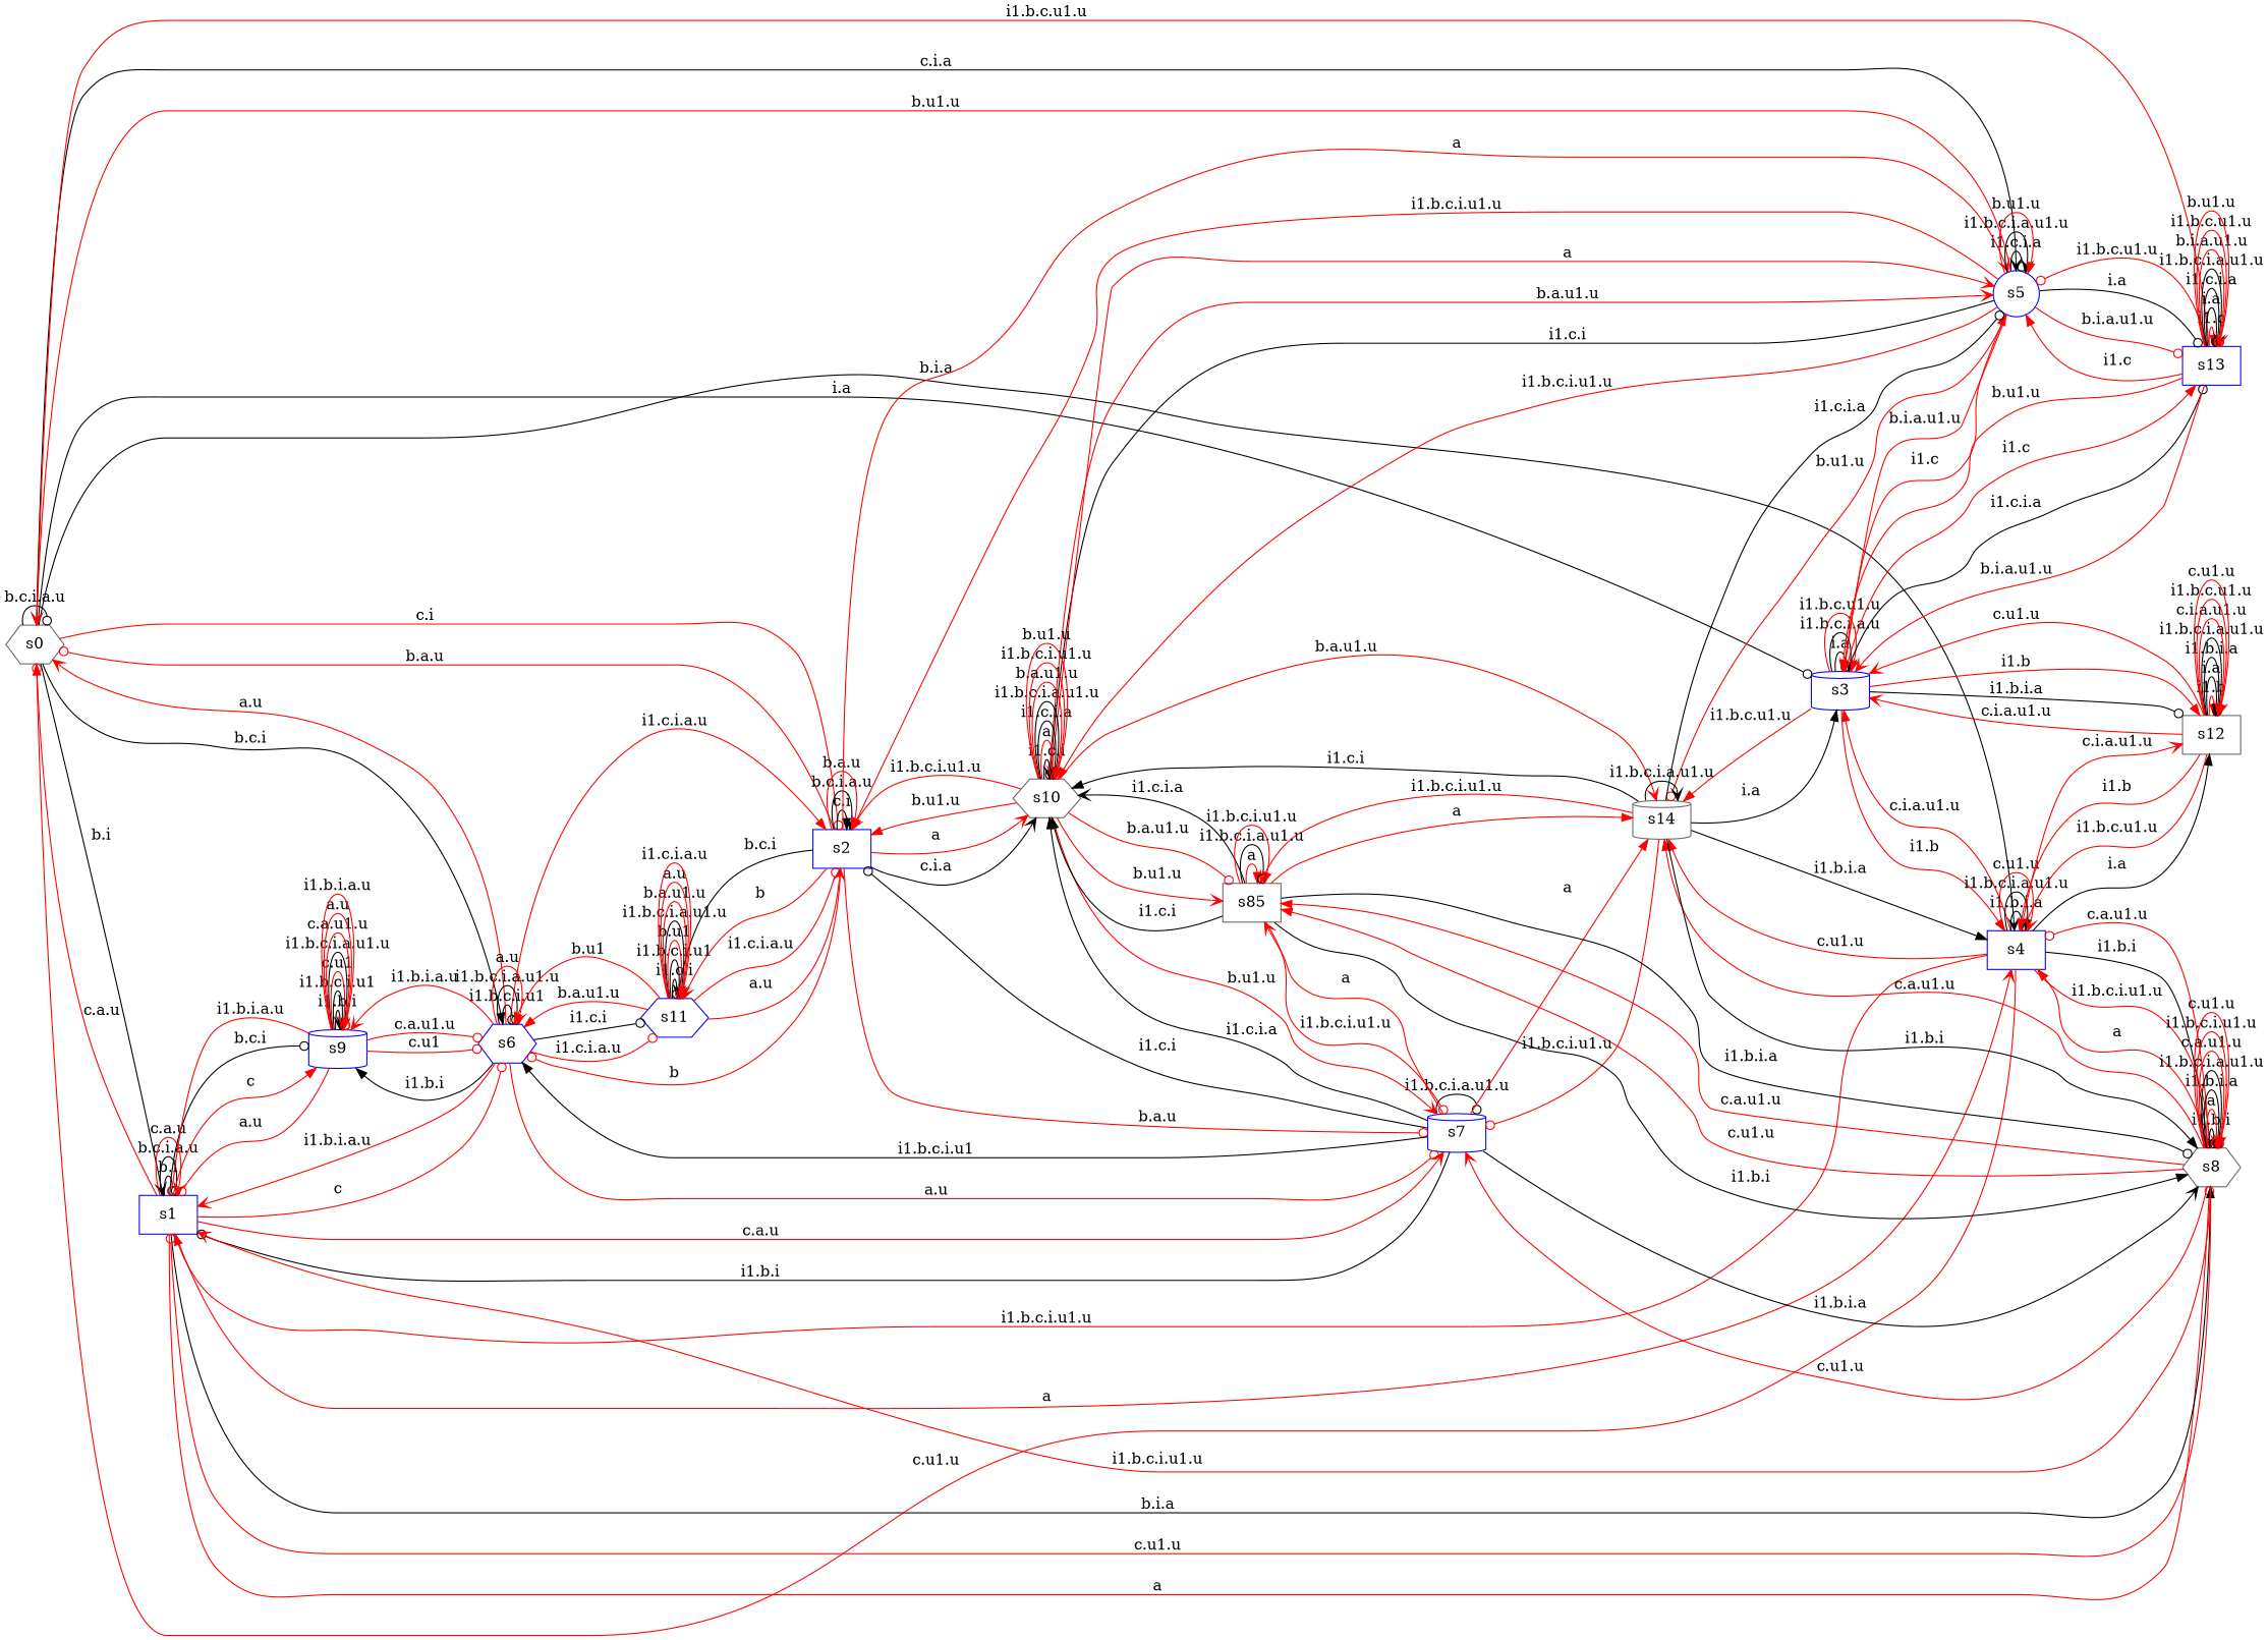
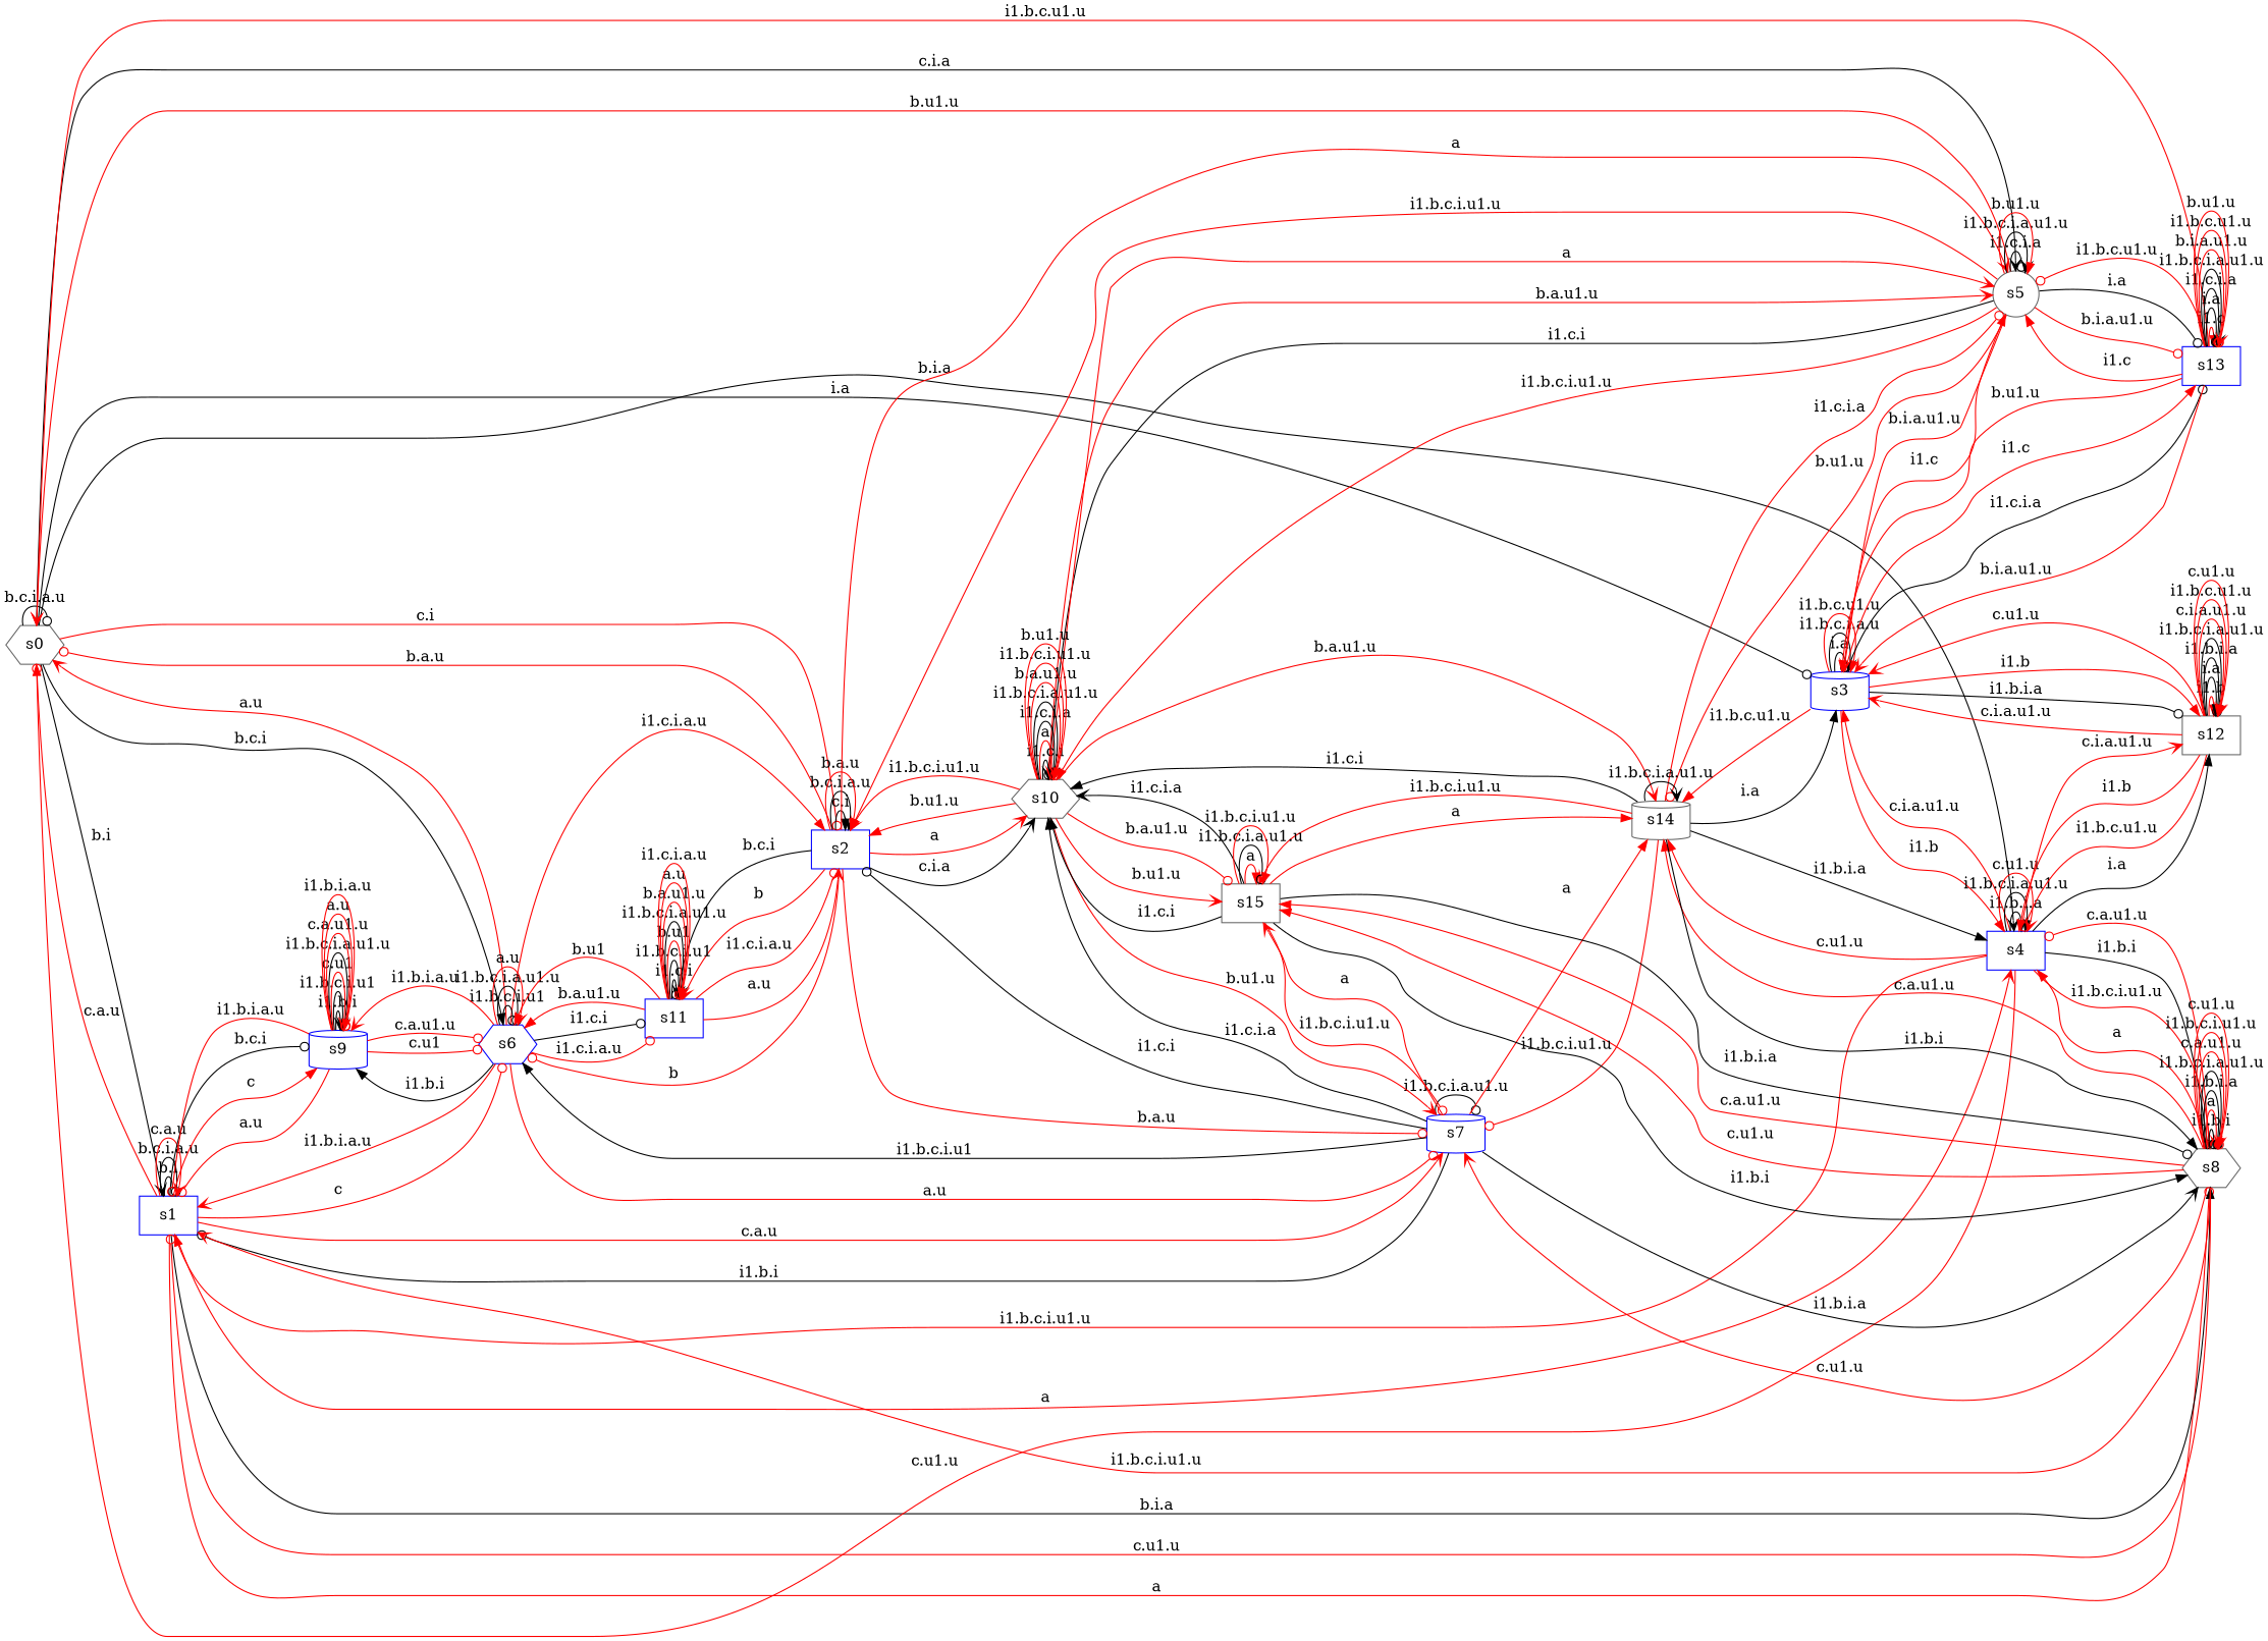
  digraph {
    rankdir=LR
    node [color=blue shape=box]
    edge [arrowhead=odot color=red]
    s0 [color=gray40 shape=hexagon]
    s1
    s2
    s3 [shape=cylinder]
    s4
-   s5 [shape=circle]
+   s5 [color=gray40 shape=circle]
    s6 [shape=hexagon]
    s7 [shape=cylinder]
    s8 [color=gray40 shape=hexagon]
    s9 [shape=cylinder]
    s10 [color=gray40 shape=hexagon]
-   s11 [shape=hexagon]
+   s11
    s12 [color=gray40]
    s13
    s14 [color=gray40 shape=cylinder]
-   s15 [color=gray40 label=s85]
+   s15 [color=gray40]
    s0 -> s0 [label="b.c.i.a.u" color=""]
    s0 -> s1 [arrowhead=vee label="b.i" color=""]
    s0 -> s2 [label="c.i"]
    s0 -> s3 [label="i.a" color=""]
    s0 -> s4 [arrowhead=vee label="b.i.a" color=""]
    s0 -> s5 [arrowhead=vee label="c.i.a" color=""]
    s0 -> s6 [arrowhead=normal label="b.c.i" color=""]
    s1 -> s0 [label="c.a.u"]
    s1 -> s1 [label="b.i" color=""]
    s1 -> s1 [label="b.c.i.a.u" color=""]
    s1 -> s1 [arrowhead=vee label="c.a.u"]
    s1 -> s4 [arrowhead=vee label=a]
    s1 -> s6 [label=c]
    s1 -> s7 [arrowhead=vee label="c.a.u"]
    s1 -> s8 [label=a]
    s1 -> s8 [arrowhead=normal label="b.i.a" color=""]
    s1 -> s9 [label="b.c.i" color=""]
    s1 -> s9 [arrowhead=normal label=c]
    s2 -> s0 [label="b.a.u"]
    s2 -> s2 [arrowhead=normal label="c.i" color=""]
    s2 -> s2 [arrowhead=vee label="b.c.i.a.u" color=""]
    s2 -> s2 [arrowhead=normal label="b.a.u"]
    s2 -> s5 [arrowhead=vee label=a]
    s2 -> s6 [label=b]
    s2 -> s7 [label="b.a.u"]
    s2 -> s10 [arrowhead=vee label=a]
    s2 -> s10 [arrowhead=vee label="c.i.a" color=""]
    s2 -> s11 [arrowhead=vee label="b.c.i" color=""]
    s2 -> s11 [arrowhead=vee label=b]
    s3 -> s3 [label="i.a" color=""]
    s3 -> s3 [arrowhead=vee label="i1.b.c.i.a.u" color=""]
    s3 -> s3 [arrowhead=normal label="i1.b.c.u1.u"]
    s3 -> s4 [arrowhead=normal label="i1.b"]
    s3 -> s5 [arrowhead=normal label="i1.c"]
    s3 -> s12 [arrowhead=normal label="i1.b"]
    s3 -> s12 [label="i1.b.i.a" color=""]
    s3 -> s13 [arrowhead=normal label="i1.c"]
    s3 -> s13 [label="i1.c.i.a" color=""]
    s3 -> s14 [arrowhead=normal label="i1.b.c.u1.u"]
    s4 -> s0 [arrowhead=normal label="c.u1.u"]
    s4 -> s1 [arrowhead=normal label="i1.b.c.i.u1.u"]
    s4 -> s3 [arrowhead=normal label="c.i.a.u1.u"]
    s4 -> s4 [arrowhead=normal label="i1.b.i.a" color=""]
    s4 -> s4 [arrowhead=normal label="i1.b.c.i.a.u1.u" color=""]
    s4 -> s4 [arrowhead=vee label="c.u1.u"]
    s4 -> s8 [label="i1.b.i" color=""]
    s4 -> s8 [arrowhead=vee label="i1.b.c.i.u1.u"]
    s4 -> s12 [arrowhead=normal label="i.a" color=""]
    s4 -> s12 [arrowhead=vee label="c.i.a.u1.u"]
    s4 -> s14 [arrowhead=normal label="c.u1.u"]
    s5 -> s0 [arrowhead=vee label="b.u1.u"]
    s5 -> s2 [arrowhead=normal label="i1.b.c.i.u1.u"]
    s5 -> s3 [arrowhead=vee label="b.i.a.u1.u"]
    s5 -> s5 [label="i1.c.i.a" color=""]
    s5 -> s5 [arrowhead=vee label="i1.b.c.i.a.u1.u" color=""]
    s5 -> s5 [arrowhead=normal label="b.u1.u"]
    s5 -> s10 [label="i1.c.i" color=""]
    s5 -> s10 [arrowhead=normal label="i1.b.c.i.u1.u"]
    s5 -> s13 [label="i.a" color=""]
    s5 -> s13 [label="b.i.a.u1.u"]
    s5 -> s14 [label="b.u1.u"]
    s6 -> s0 [arrowhead=vee label="a.u"]
    s6 -> s1 [arrowhead=vee label="i1.b.i.a.u"]
    s6 -> s2 [arrowhead=normal label="i1.c.i.a.u"]
    s6 -> s6 [label="i1.b.c.i.u1" color=""]
    s6 -> s6 [label="i1.b.c.i.a.u1.u" color=""]
    s6 -> s6 [arrowhead=vee label="a.u"]
    s6 -> s7 [label="a.u"]
    s6 -> s9 [arrowhead=normal label="i1.b.i" color=""]
    s6 -> s9 [arrowhead=vee label="i1.b.i.a.u"]
    s6 -> s11 [label="i1.c.i" color=""]
    s6 -> s11 [label="i1.c.i.a.u"]
    s7 -> s1 [label="i1.b.i" color=""]
    s7 -> s2 [label="i1.c.i" color=""]
    s7 -> s6 [arrowhead=normal label="i1.b.c.i.u1" color=""]
    s7 -> s7 [label="i1.b.c.i.a.u1.u" color=""]
    s7 -> s8 [arrowhead=vee label="i1.b.i.a" color=""]
    s7 -> s10 [arrowhead=normal label="i1.c.i.a" color=""]
    s7 -> s14 [arrowhead=normal label=a]
    s7 -> s15 [arrowhead=vee label=a]
    s8 -> s1 [arrowhead=vee label="i1.b.c.i.u1.u"]
    s8 -> s1 [label="c.u1.u"]
    s8 -> s4 [arrowhead=normal label=a]
    s8 -> s4 [label="c.a.u1.u"]
    s8 -> s7 [arrowhead=vee label="c.u1.u"]
    s8 -> s8 [label="i1.b.i" color=""]
    s8 -> s8 [arrowhead=vee label=a]
    s8 -> s8 [label="i1.b.i.a" color=""]
    s8 -> s8 [label="i1.b.c.i.a.u1.u" color=""]
    s8 -> s8 [arrowhead=vee label="c.a.u1.u"]
    s8 -> s8 [label="i1.b.c.i.u1.u"]
    s8 -> s8 [arrowhead=normal label="c.u1.u"]
    s8 -> s14 [arrowhead=normal label="c.a.u1.u"]
    s8 -> s15 [arrowhead=normal label="c.a.u1.u"]
    s8 -> s15 [arrowhead=normal label="c.u1.u"]
    s9 -> s1 [label="a.u"]
    s9 -> s1 [label="i1.b.i.a.u"]
    s9 -> s6 [label="c.u1"]
    s9 -> s6 [label="c.a.u1.u"]
    s9 -> s9 [arrowhead=vee label="i1.b.i" color=""]
    s9 -> s9 [arrowhead=vee label="i1.b.c.i.u1" color=""]
    s9 -> s9 [arrowhead=vee label="c.u1"]
    s9 -> s9 [arrowhead=normal label="i1.b.c.i.a.u1.u" color=""]
    s9 -> s9 [arrowhead=normal label="c.a.u1.u"]
    s9 -> s9 [label="a.u"]
    s9 -> s9 [label="i1.b.i.a.u"]
    s10 -> s2 [arrowhead=vee label="i1.b.c.i.u1.u"]
    s10 -> s2 [arrowhead=normal label="b.u1.u"]
    s10 -> s5 [arrowhead=vee label=a]
    s10 -> s5 [arrowhead=vee label="b.a.u1.u"]
    s10 -> s7 [arrowhead=vee label="b.u1.u"]
    s10 -> s10 [arrowhead=vee label="i1.c.i" color=""]
    s10 -> s10 [arrowhead=vee label=a]
    s10 -> s10 [arrowhead=vee label="i1.c.i.a" color=""]
    s10 -> s10 [arrowhead=normal label="i1.b.c.i.a.u1.u" color=""]
    s10 -> s10 [arrowhead=vee label="b.a.u1.u"]
    s10 -> s10 [label="i1.b.c.i.u1.u"]
    s10 -> s10 [arrowhead=normal label="b.u1.u"]
    s10 -> s14 [arrowhead=vee label="b.a.u1.u"]
    s10 -> s15 [label="b.a.u1.u"]
    s10 -> s15 [arrowhead=vee label="b.u1.u"]
    s11 -> s2 [arrowhead=vee label="a.u"]
    s11 -> s2 [label="i1.c.i.a.u"]
    s11 -> s6 [arrowhead=normal label="b.u1"]
    s11 -> s6 [arrowhead=normal label="b.a.u1.u"]
    s11 -> s11 [label="i1.c.i" color=""]
    s11 -> s11 [arrowhead=vee label="i1.b.c.i.u1" color=""]
    s11 -> s11 [label="b.u1"]
    s11 -> s11 [arrowhead=vee label="i1.b.c.i.a.u1.u" color=""]
    s11 -> s11 [arrowhead=normal label="b.a.u1.u"]
    s11 -> s11 [label="a.u"]
    s11 -> s11 [arrowhead=vee label="i1.c.i.a.u"]
    s12 -> s3 [arrowhead=vee label="c.i.a.u1.u"]
    s12 -> s3 [arrowhead=vee label="c.u1.u"]
    s12 -> s4 [arrowhead=normal label="i1.b"]
    s12 -> s4 [label="i1.b.c.u1.u"]
    s12 -> s12 [arrowhead=normal label="i1.b"]
    s12 -> s12 [arrowhead=normal label="i.a" color=""]
    s12 -> s12 [label="i1.b.i.a" color=""]
    s12 -> s12 [arrowhead=normal label="i1.b.c.i.a.u1.u" color=""]
    s12 -> s12 [arrowhead=vee label="c.i.a.u1.u"]
    s12 -> s12 [arrowhead=normal label="i1.b.c.u1.u"]
    s12 -> s12 [arrowhead=vee label="c.u1.u"]
    s13 -> s0 [arrowhead=vee label="i1.b.c.u1.u"]
    s13 -> s3 [arrowhead=vee label="b.i.a.u1.u"]
    s13 -> s3 [arrowhead=normal label="b.u1.u"]
    s13 -> s5 [arrowhead=normal label="i1.c"]
    s13 -> s5 [label="i1.b.c.u1.u"]
    s13 -> s13 [arrowhead=normal label="i1.c"]
    s13 -> s13 [label="i.a" color=""]
    s13 -> s13 [label="i1.c.i.a" color=""]
    s13 -> s13 [arrowhead=vee label="i1.b.c.i.a.u1.u" color=""]
    s13 -> s13 [label="b.i.a.u1.u"]
    s13 -> s13 [label="i1.b.c.u1.u"]
    s13 -> s13 [arrowhead=vee label="b.u1.u"]
    s14 -> s3 [arrowhead=normal label="i.a" color=""]
    s14 -> s4 [arrowhead=normal label="i1.b.i.a" color=""]
-   s14 -> s5 [label="i1.c.i.a" color=""]
+   s14 -> s5 [label="i1.c.i.a"]
    s14 -> s7 [label="i1.b.c.i.u1.u"]
    s14 -> s8 [arrowhead=normal label="i1.b.i" color=""]
    s14 -> s10 [arrowhead=normal label="i1.c.i" color=""]
    s14 -> s14 [arrowhead=vee label="i1.b.c.i.a.u1.u" color=""]
    s14 -> s15 [arrowhead=vee label="i1.b.c.i.u1.u"]
    s15 -> s7 [label="i1.b.c.i.u1.u"]
    s15 -> s8 [arrowhead=normal label="i1.b.i" color=""]
    s15 -> s8 [label="i1.b.i.a" color=""]
    s15 -> s10 [arrowhead=normal label="i1.c.i" color=""]
    s15 -> s10 [arrowhead=vee label="i1.c.i.a" color=""]
    s15 -> s14 [arrowhead=normal label=a]
    s15 -> s15 [arrowhead=normal label=a]
    s15 -> s15 [label="i1.b.c.i.a.u1.u" color=""]
    s15 -> s15 [arrowhead=normal label="i1.b.c.i.u1.u"]
  }
